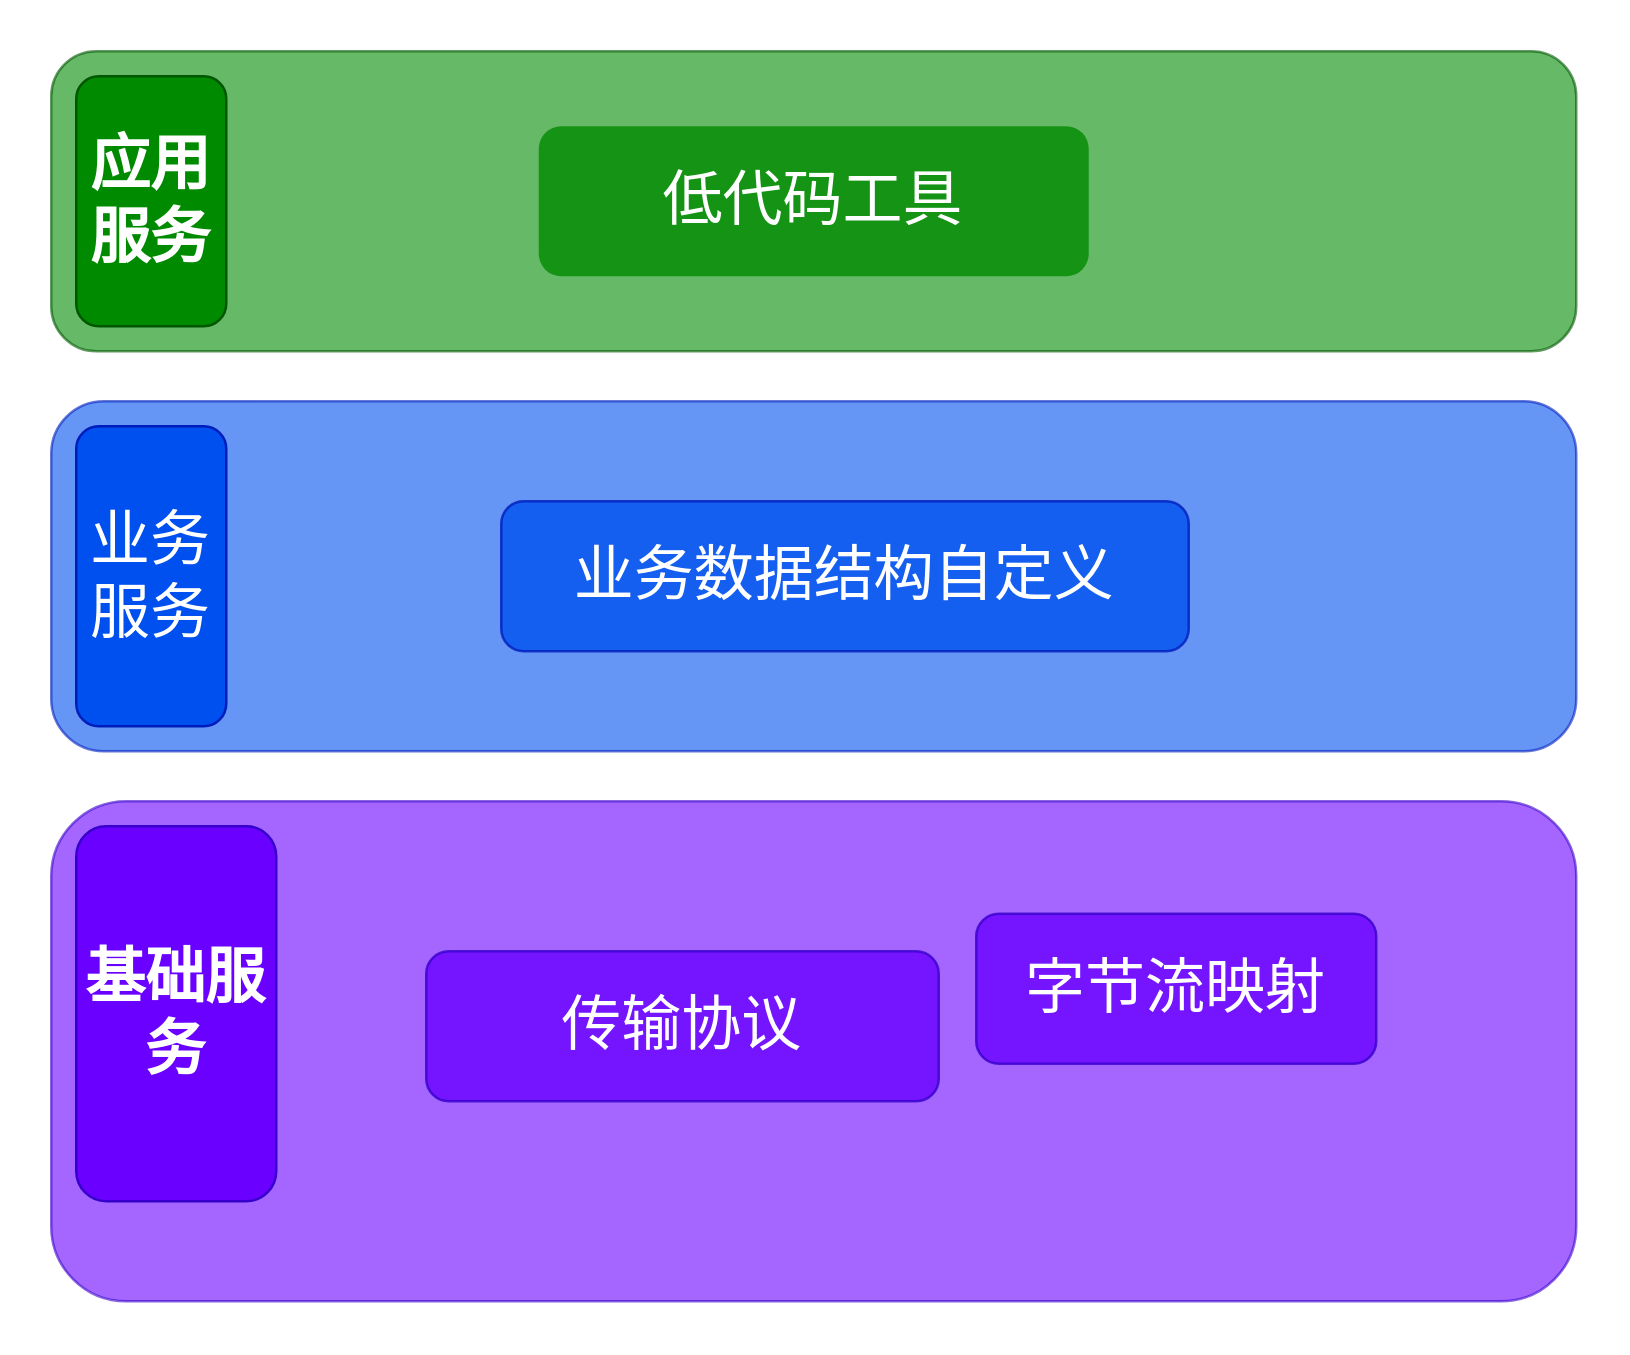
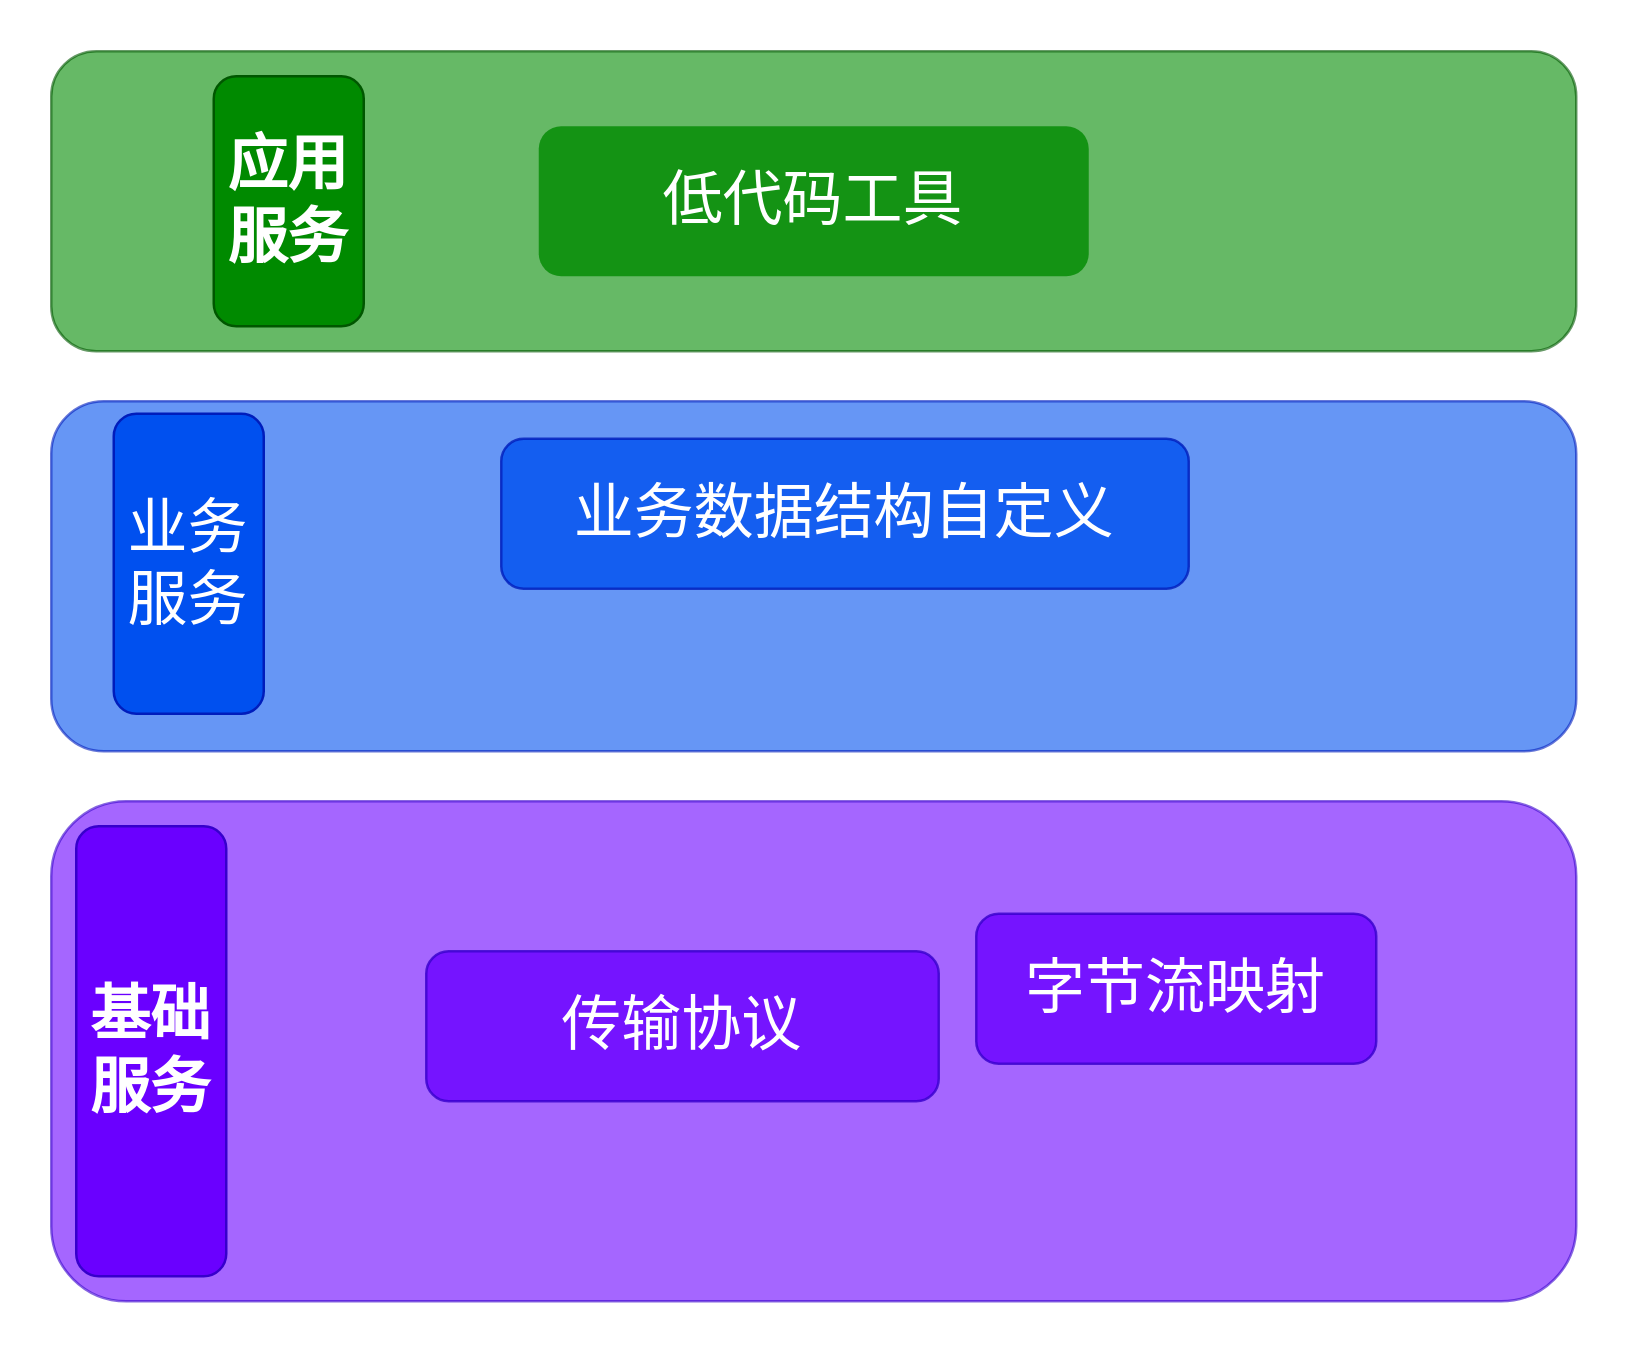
  <mxCell id="0" />
  <mxCell id="1" parent="0" />
  <mxCell id="2" value="" style="rounded=1;whiteSpace=wrap;html=1;fillColor=#008a00;fontColor=#ffffff;strokeColor=#005700;opacity=60;" vertex="1" parent="1"><mxGeometry x="20" y="20" width="610" height="120" as="geometry" /></mxCell>
  <mxCell id="3" value="" style="rounded=1;whiteSpace=wrap;html=1;fillColor=#0050ef;fontColor=#ffffff;strokeColor=#001DBC;opacity=60;" vertex="1" parent="1"><mxGeometry x="20" y="160" width="610" height="140" as="geometry" /></mxCell>
  <mxCell id="4" value="" style="rounded=1;whiteSpace=wrap;html=1;fillColor=#6a00ff;fontColor=#ffffff;strokeColor=#3700CC;opacity=60;" vertex="1" parent="1"><mxGeometry x="20" y="320" width="610" height="200" as="geometry" /></mxCell>
- <mxCell id="5" value="&lt;font style=&quot;font-size: 24px;&quot;&gt;&lt;b&gt;应用服务&lt;/b&gt;&lt;/font&gt;" style="rounded=1;whiteSpace=wrap;html=1;fillColor=#008a00;strokeColor=#005700;fontColor=#ffffff;" vertex="1" parent="1"><mxGeometry x="30" y="30" width="60" height="100" as="geometry" /></mxCell>
- <mxCell id="6" value="&lt;font style=&quot;font-size: 24px;&quot;&gt;业务服务&lt;/font&gt;" style="rounded=1;whiteSpace=wrap;html=1;fillColor=#0050ef;fontColor=#ffffff;strokeColor=#001DBC;" vertex="1" parent="1"><mxGeometry x="30" y="170" width="60" height="120" as="geometry" /></mxCell>
- <mxCell id="7" value="&lt;font style=&quot;font-size: 24px;&quot;&gt;&lt;b&gt;基础服务&lt;/b&gt;&lt;/font&gt;" style="rounded=1;whiteSpace=wrap;html=1;fillColor=#6a00ff;fontColor=#ffffff;strokeColor=#3700CC;" vertex="1" parent="1"><mxGeometry x="30" y="330" width="80" height="150" as="geometry" /></mxCell>
+ <mxCell id="5" value="&lt;font style=&quot;font-size: 24px;&quot;&gt;&lt;b&gt;应用服务&lt;/b&gt;&lt;/font&gt;" style="rounded=1;whiteSpace=wrap;html=1;fillColor=#008a00;strokeColor=#005700;fontColor=#ffffff;" vertex="1" parent="1"><mxGeometry x="85" y="30" width="60" height="100" as="geometry" /></mxCell>
+ <mxCell id="6" value="&lt;font style=&quot;font-size: 24px;&quot;&gt;业务服务&lt;/font&gt;" style="rounded=1;whiteSpace=wrap;html=1;fillColor=#0050ef;fontColor=#ffffff;strokeColor=#001DBC;" vertex="1" parent="1"><mxGeometry x="45" y="165" width="60" height="120" as="geometry" /></mxCell>
+ <mxCell id="7" value="&lt;font style=&quot;font-size: 24px;&quot;&gt;&lt;b&gt;基础服务&lt;/b&gt;&lt;/font&gt;" style="rounded=1;whiteSpace=wrap;html=1;fillColor=#6a00ff;fontColor=#ffffff;strokeColor=#3700CC;" vertex="1" parent="1"><mxGeometry x="30" y="330" width="60" height="180" as="geometry" /></mxCell>
  <mxCell id="8" value="低代码工具" style="rounded=1;whiteSpace=wrap;html=1;fontSize=24;opacity=80;fillColor=#008a00;fontColor=#ffffff;strokeColor=none;" vertex="1" parent="1"><mxGeometry x="215" y="50" width="220" height="60" as="geometry" /></mxCell>
- <mxCell id="9" value="业务数据结构自定义" style="rounded=1;whiteSpace=wrap;html=1;fontSize=24;opacity=80;fillColor=#0050ef;fontColor=#ffffff;strokeColor=#001DBC;" vertex="1" parent="1"><mxGeometry x="200" y="200" width="275" height="60" as="geometry" /></mxCell>
+ <mxCell id="9" value="业务数据结构自定义" style="rounded=1;whiteSpace=wrap;html=1;fontSize=24;opacity=80;fillColor=#0050ef;fontColor=#ffffff;strokeColor=#001DBC;" vertex="1" parent="1"><mxGeometry x="200" y="175" width="275" height="60" as="geometry" /></mxCell>
  <mxCell id="10" value="传输协议" style="rounded=1;whiteSpace=wrap;html=1;fontSize=24;opacity=80;fillColor=#6a00ff;fontColor=#ffffff;strokeColor=#3700CC;" vertex="1" parent="1"><mxGeometry x="170" y="380" width="205" height="60" as="geometry" /></mxCell>
  <mxCell id="11" value="字节流映射" style="rounded=1;whiteSpace=wrap;html=1;fontSize=24;opacity=80;fillColor=#6a00ff;fontColor=#ffffff;strokeColor=#3700CC;" vertex="1" parent="1"><mxGeometry x="390" y="365" width="160" height="60" as="geometry" /></mxCell>
